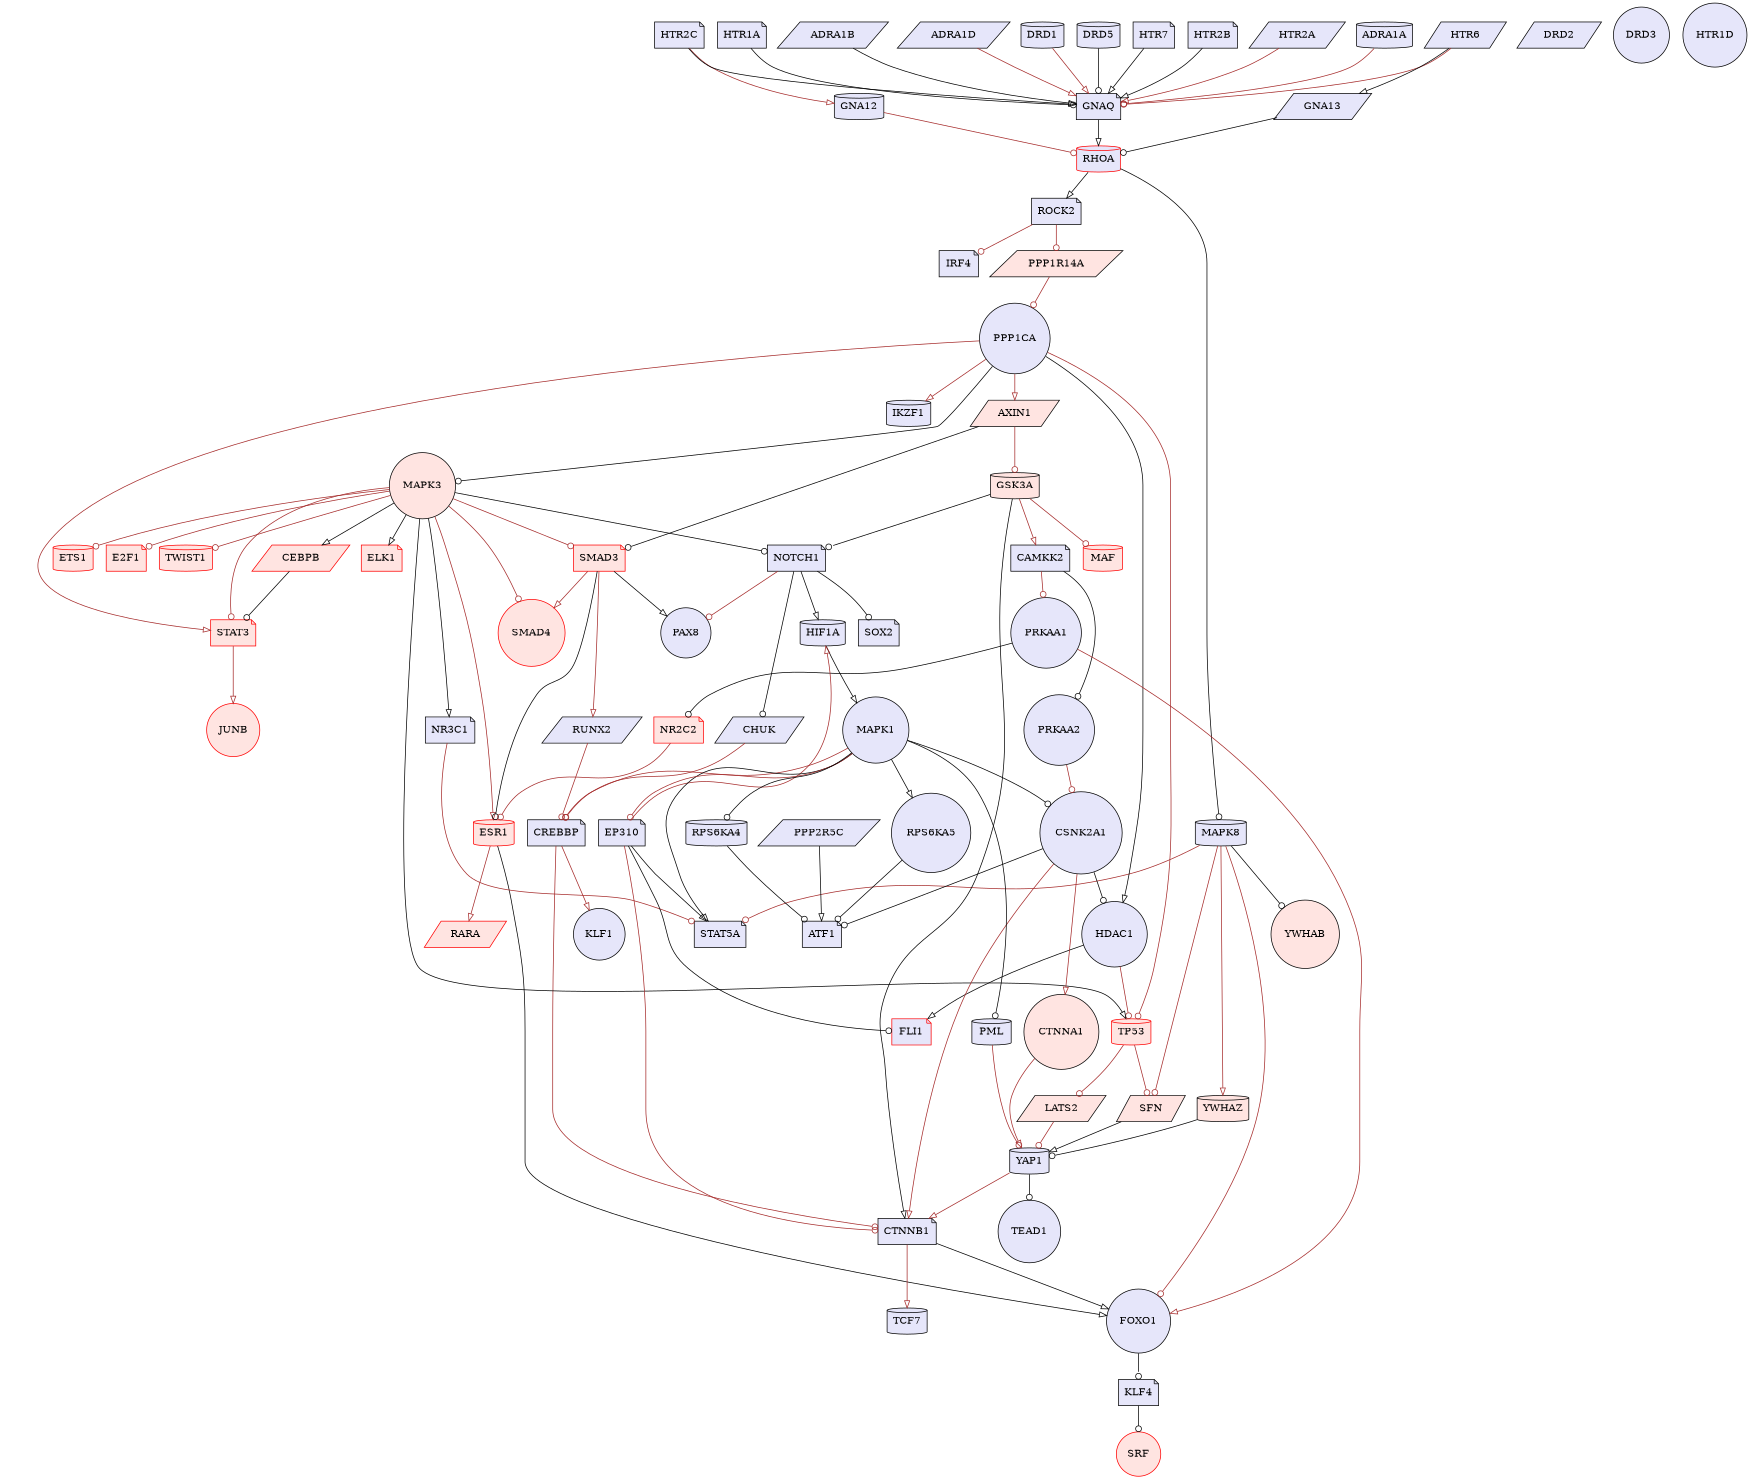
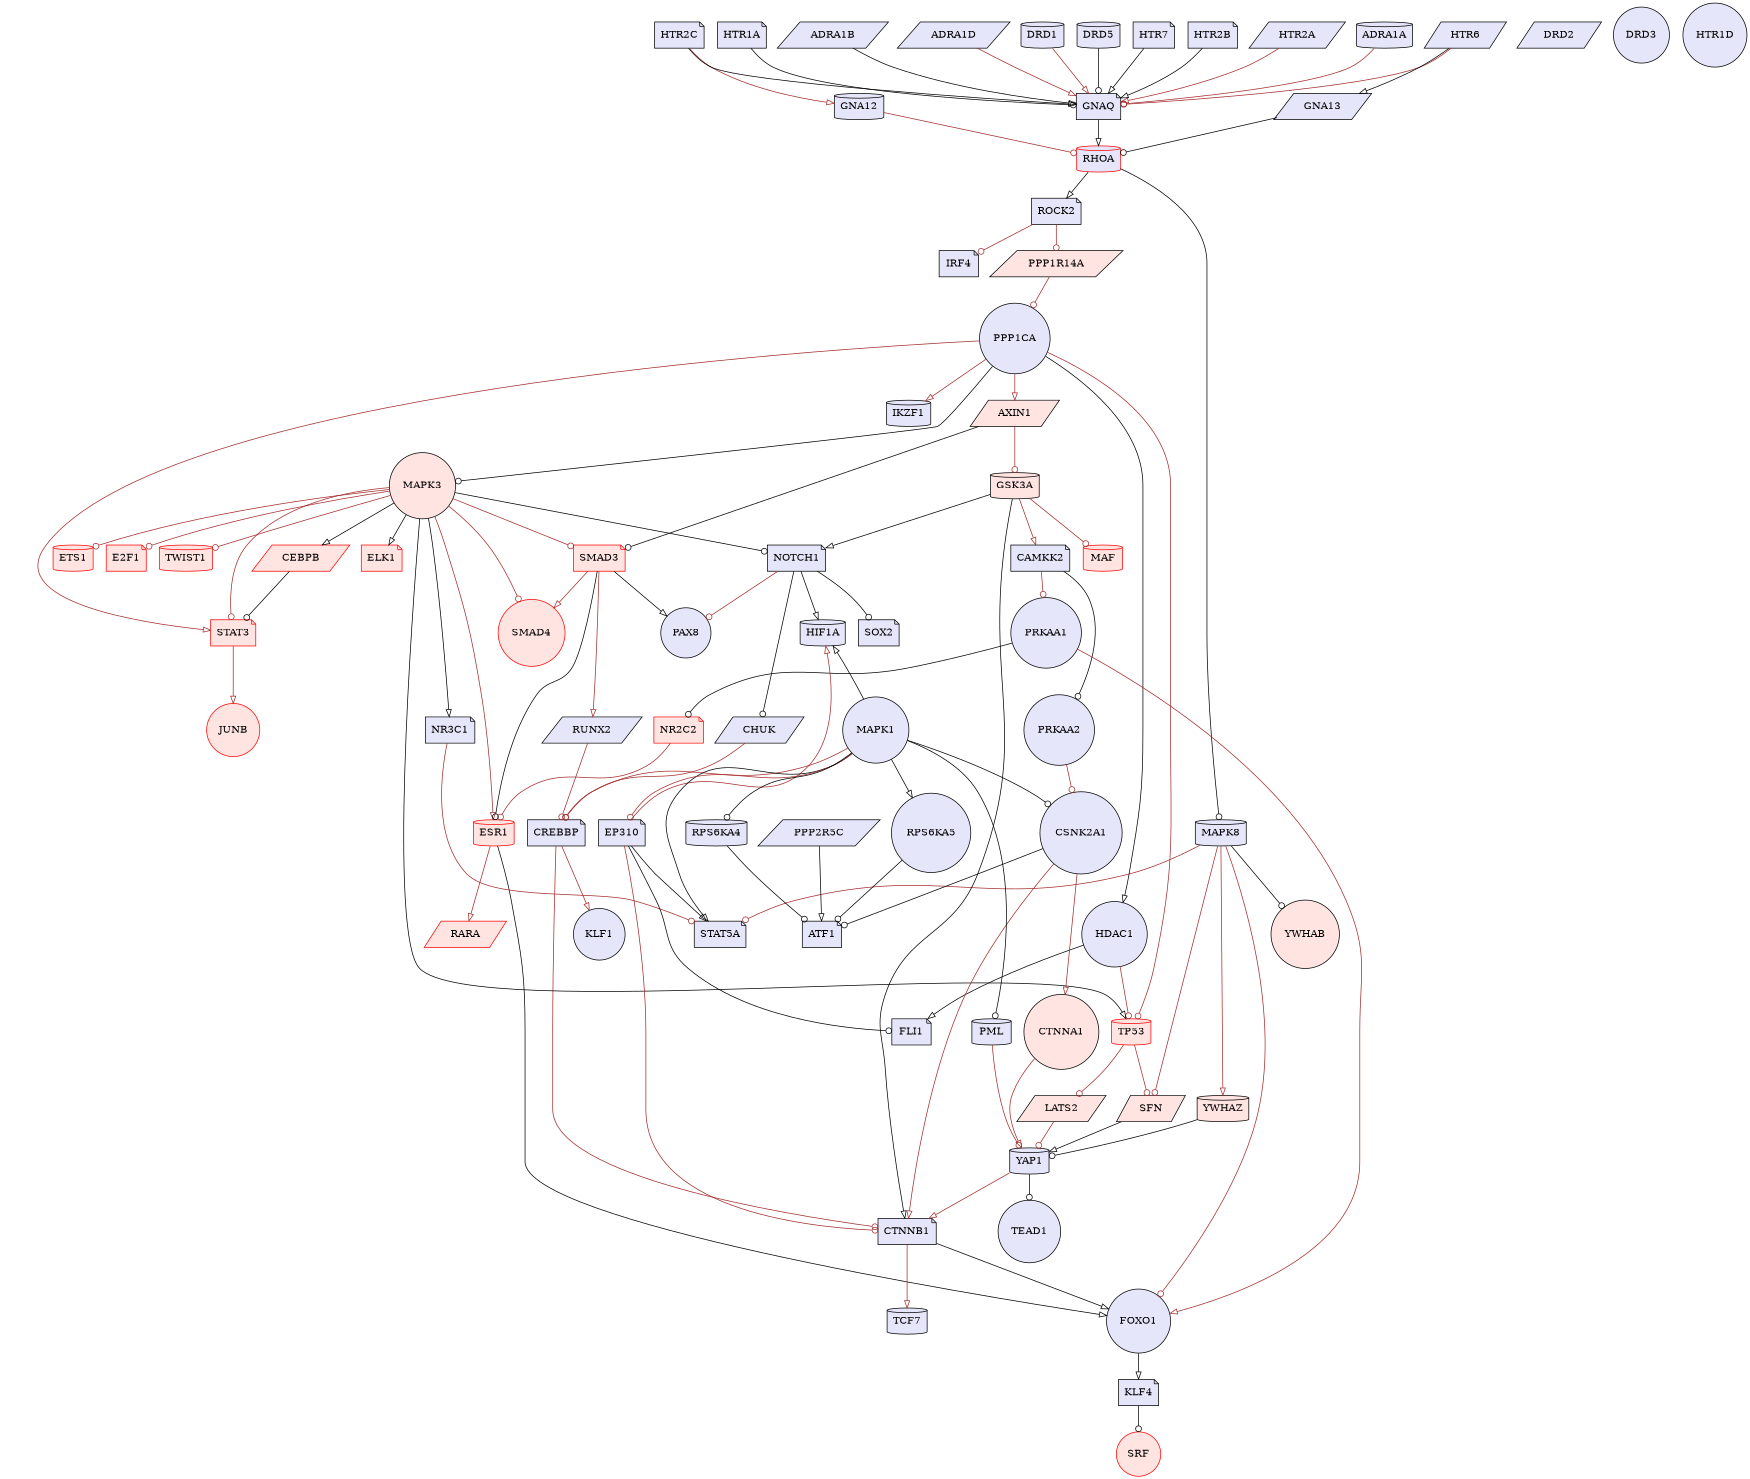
  digraph {
    node [fillcolor=lavender shape=note style=filled]
    edge [arrowhead=odot color=brown penwidth=1]
    PAX8 [color=black shape=circle]
    NOTCH1
    SOX2 [color=black]
    HIF1A [color=black shape=cylinder]
    CHUK [shape=parallelogram]
    CREBBP
    RHOA [color=red shape=cylinder]
    ROCK2
    MAPK8 [shape=cylinder]
    PPP1R14A [fillcolor=mistyrose shape=parallelogram]
    IRF4 [color=black]
    FOXO1 [shape=circle]
    STAT5A [color=black]
    YWHAZ [fillcolor=mistyrose shape=cylinder]
    SFN [fillcolor=mistyrose shape=parallelogram]
    YWHAB [fillcolor=mistyrose shape=circle]
    PPP1CA [shape=circle]
    HDAC1 [shape=circle]
    MAPK3 [fillcolor=mistyrose shape=circle]
    IKZF1 [color=black shape=cylinder]
    STAT3 [color=red fillcolor=mistyrose]
    TP53 [color=red fillcolor=mistyrose shape=cylinder]
    AXIN1 [fillcolor=mistyrose shape=parallelogram]
-   FLI1 [color=red]
+   FLI1 [color=black]
    ESR1 [color=red fillcolor=mistyrose shape=cylinder]
    SMAD3 [color=red fillcolor=mistyrose]
    CEBPB [color=red fillcolor=mistyrose shape=parallelogram]
    ELK1 [color=red fillcolor=mistyrose]
    SMAD4 [color=red fillcolor=mistyrose shape=circle]
    ETS1 [color=red fillcolor=mistyrose shape=cylinder]
    E2F1 [color=red fillcolor=mistyrose]
    TWIST1 [color=red fillcolor=mistyrose shape=cylinder]
    NR3C1
    JUNB [color=red fillcolor=mistyrose shape=circle]
    LATS2 [fillcolor=mistyrose shape=parallelogram]
    GSK3A [fillcolor=mistyrose shape=cylinder]
    CTNNB1
    TCF7 [color=black shape=cylinder]
    KLF4 [color=black]
    SRF [color=red fillcolor=mistyrose shape=circle]
    RARA [color=red fillcolor=mistyrose shape=parallelogram]
    YAP1 [shape=cylinder]
    CAMKK2
    MAF [color=red fillcolor=mistyrose shape=cylinder]
    PRKAA1 [shape=circle]
    PRKAA2 [shape=circle]
    KLF1 [color=black shape=circle]
    PPP2R5C [shape=parallelogram]
    ATF1 [color=black]
    RUNX2 [shape=parallelogram]
    NR2C2 [color=red fillcolor=mistyrose]
    TEAD1 [color=black shape=circle]
    CSNK2A1 [shape=circle]
    GNA12 [shape=cylinder]
    HTR2C [color=black]
    GNAQ
    n57 [label=EP310]
    MAPK1 [shape=circle]
    RPS6KA4 [shape=cylinder]
    RPS6KA5 [shape=circle]
    PML [shape=cylinder]
    CTNNA1 [fillcolor=mistyrose shape=circle]
    GNA13 [shape=parallelogram]
    HTR6 [color=black shape=parallelogram]
    HTR2A [color=black shape=parallelogram]
    ADRA1A [color=black shape=cylinder]
    HTR1A [color=black]
    ADRA1B [color=black shape=parallelogram]
    ADRA1D [color=black shape=parallelogram]
    DRD1 [color=black shape=cylinder]
    DRD5 [color=black shape=cylinder]
    HTR7 [color=black]
    HTR2B [color=black]
    DRD2 [color=black shape=parallelogram]
    DRD3 [color=black shape=circle]
    HTR1D [color=black shape=circle]
    NOTCH1 -> PAX8
    NOTCH1 -> SOX2 [color=black]
    NOTCH1 -> HIF1A [arrowhead=onormal color=black]
    NOTCH1 -> CHUK [color=black]
    CHUK -> CREBBP
    CREBBP -> CTNNB1
    CREBBP -> KLF1 [arrowhead=onormal]
    RHOA -> ROCK2 [arrowhead=onormal color=black]
    RHOA -> MAPK8 [color=black]
    ROCK2 -> PPP1R14A
    ROCK2 -> IRF4
    MAPK8 -> FOXO1
    MAPK8 -> STAT5A
    MAPK8 -> YWHAZ [arrowhead=onormal]
    MAPK8 -> SFN
    MAPK8 -> YWHAB [color=black]
    PPP1R14A -> PPP1CA
-   FOXO1 -> KLF4 [color=black]
+   FOXO1 -> KLF4 [arrowhead=onormal color=black]
    YWHAZ -> YAP1 [color=black]
    SFN -> YAP1 [arrowhead=onormal color=black]
    PPP1CA -> HDAC1 [arrowhead=onormal color=black]
    PPP1CA -> MAPK3 [color=black]
    PPP1CA -> IKZF1 [arrowhead=onormal]
    PPP1CA -> STAT3 [arrowhead=onormal]
    PPP1CA -> TP53
    PPP1CA -> AXIN1 [arrowhead=onormal]
    HDAC1 -> TP53
    HDAC1 -> FLI1 [arrowhead=onormal color=black]
    MAPK3 -> NOTCH1 [color=black]
    MAPK3 -> STAT3
    MAPK3 -> TP53 [arrowhead=onormal color=black]
    MAPK3 -> ESR1 [arrowhead=onormal]
    MAPK3 -> SMAD3
    MAPK3 -> CEBPB [arrowhead=onormal color=black]
    MAPK3 -> ELK1 [arrowhead=onormal color=black]
    MAPK3 -> SMAD4
    MAPK3 -> ETS1
    MAPK3 -> E2F1
    MAPK3 -> TWIST1
    MAPK3 -> NR3C1 [arrowhead=onormal color=black]
    STAT3 -> JUNB [arrowhead=onormal]
    TP53 -> SFN
    TP53 -> LATS2
    AXIN1 -> SMAD3 [color=black]
    AXIN1 -> GSK3A
    ESR1 -> FOXO1 [arrowhead=onormal color=black]
    ESR1 -> RARA [arrowhead=onormal]
    SMAD3 -> PAX8 [arrowhead=onormal color=black]
    SMAD3 -> ESR1 [color=black]
    SMAD3 -> SMAD4 [arrowhead=onormal]
    SMAD3 -> RUNX2 [arrowhead=onormal]
    CEBPB -> STAT3 [color=black]
    NR3C1 -> STAT5A
    LATS2 -> YAP1
-   GSK3A -> NOTCH1 [color=black]
+   GSK3A -> NOTCH1 [arrowhead=onormal color=black]
    GSK3A -> CTNNB1 [arrowhead=onormal color=black]
    GSK3A -> CAMKK2 [arrowhead=onormal]
    GSK3A -> MAF
    CTNNB1 -> FOXO1 [arrowhead=onormal color=black]
    CTNNB1 -> TCF7 [arrowhead=onormal]
    KLF4 -> SRF [color=black]
    YAP1 -> CTNNB1 [arrowhead=onormal]
    YAP1 -> TEAD1 [color=black]
    CAMKK2 -> PRKAA1
    CAMKK2 -> PRKAA2 [color=black]
    PRKAA1 -> FOXO1 [arrowhead=onormal]
    PRKAA1 -> NR2C2 [color=black]
    PRKAA2 -> CSNK2A1
    PPP2R5C -> ATF1 [arrowhead=onormal color=black]
    RUNX2 -> CREBBP
    NR2C2 -> ESR1
-   CSNK2A1 -> HDAC1 [color=black]
    CSNK2A1 -> CTNNB1 [arrowhead=onormal]
    CSNK2A1 -> ATF1 [color=black]
    CSNK2A1 -> CTNNA1 [arrowhead=onormal]
    GNA12 -> RHOA
    HTR2C -> GNA12 [arrowhead=onormal]
    HTR2C -> GNAQ [arrowhead=onormal color=black]
    GNAQ -> RHOA [arrowhead=onormal color=black]
    n57 -> HIF1A [arrowhead=onormal]
    n57 -> STAT5A [arrowhead=onormal color=black]
    n57 -> FLI1 [color=black]
    n57 -> CTNNB1
-   HIF1A -> MAPK1 [arrowhead=onormal color=black]
+   MAPK1 -> HIF1A [arrowhead=onormal color=black]
    MAPK1 -> CREBBP
    MAPK1 -> STAT5A [arrowhead=onormal color=black]
    MAPK1 -> CSNK2A1 [color=black]
    MAPK1 -> n57
    MAPK1 -> RPS6KA4 [color=black]
    MAPK1 -> RPS6KA5 [arrowhead=onormal color=black]
    MAPK1 -> PML [color=black]
    RPS6KA4 -> ATF1 [color=black]
    RPS6KA5 -> ATF1 [color=black]
    PML -> YAP1
    CTNNA1 -> YAP1 [arrowhead=onormal]
    GNA13 -> RHOA [color=black]
    HTR6 -> GNAQ
    HTR6 -> GNA13 [arrowhead=onormal color=black]
    HTR2A -> GNAQ [arrowhead=onormal]
    ADRA1A -> GNAQ
    HTR1A -> GNAQ [color=black]
    ADRA1B -> GNAQ [arrowhead=onormal color=black]
    ADRA1D -> GNAQ [arrowhead=onormal]
    DRD1 -> GNAQ [arrowhead=onormal]
    DRD5 -> GNAQ [color=black]
    HTR7 -> GNAQ [arrowhead=onormal color=black]
    HTR2B -> GNAQ [arrowhead=onormal color=black]
  }
